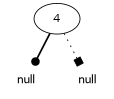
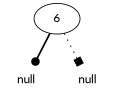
  digraph {
    fontname=Lato
    node [fontname=Lato shape=plaintext]
    edge [fontname=Lato]
-   n1 [label=4 color=black shape=ellipse]
+   n1 [label=6 color=black shape=ellipse]
    n2 [label=null color=darkgreen]
    n3 [label=null color=purple]
    n1 -> n2 [style=bold arrowhead=dot]
    n1 -> n3 [style=dotted arrowhead=box]
  }
